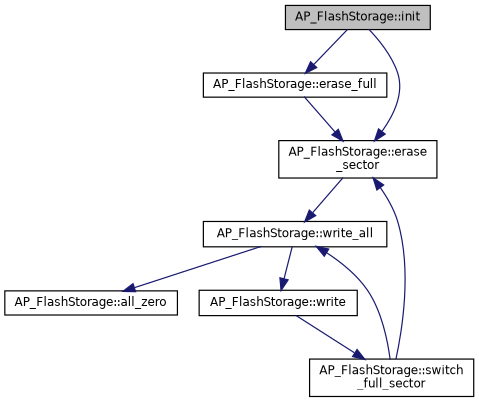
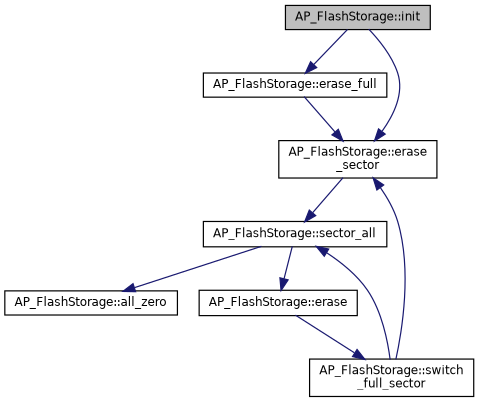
  digraph {
    rankdir=TB
    node [color=black fillcolor=white fontname=Helvetica fontsize=10 shape=record style=filled]
    edge [color=midnightblue fontname=Helvetica fontsize=10 labelfontname=Helvetica labelfontsize=10 style=solid]
    n1 [fillcolor=grey75 fontcolor=black height=0.2 label="AP_FlashStorage::init" width=0.4]
    n2 [height=0.2 label="AP_FlashStorage::erase_full" width=0.4]
    n3 [height=0.2 label="AP_FlashStorage::erase\l_sector" width=0.4]
-   n4 [height=0.2 label="AP_FlashStorage::write_all" width=0.4]
+   n4 [height=0.2 label="AP_FlashStorage::sector_all" width=0.4]
    n5 [height=0.2 label="AP_FlashStorage::all_zero" width=0.4]
-   n6 [height=0.2 label="AP_FlashStorage::write" width=0.4]
+   n6 [height=0.2 label="AP_FlashStorage::erase" width=0.4]
    n7 [height=0.2 label="AP_FlashStorage::switch\l_full_sector" width=0.4]
    n1 -> n2
    n1 -> n3
    n2 -> n3
    n3 -> n4
    n4 -> n5
    n4 -> n6
    n6 -> n7
    n7 -> n3
    n7 -> n4
  }
